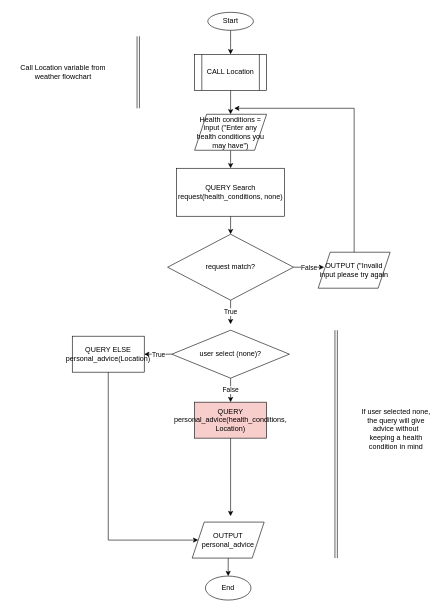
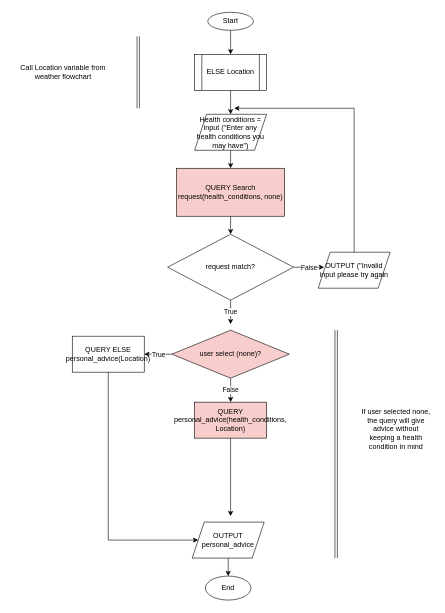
  <mxCell id="0" />
  <mxCell id="1" parent="0" />
  <mxCell id="2" style="edgeStyle=orthogonalEdgeStyle;rounded=0;orthogonalLoop=1;jettySize=auto;html=1;" edge="1" parent="1" source="3"><mxGeometry relative="1" as="geometry"><mxPoint x="384" y="90" as="targetPoint" /></mxGeometry></mxCell>
  <mxCell id="3" value="Start" style="ellipse;whiteSpace=wrap;html=1;" vertex="1" parent="1"><mxGeometry x="346" y="20" width="76" height="30" as="geometry" /></mxCell>
  <mxCell id="4" style="edgeStyle=orthogonalEdgeStyle;rounded=0;orthogonalLoop=1;jettySize=auto;html=1;" edge="1" parent="1" source="5"><mxGeometry relative="1" as="geometry"><mxPoint x="384" y="190" as="targetPoint" /></mxGeometry></mxCell>
- <mxCell id="5" value="CALL Location" style="shape=process;whiteSpace=wrap;html=1;backgroundOutline=1;" vertex="1" parent="1"><mxGeometry x="324" y="90" width="120" height="60" as="geometry" /></mxCell>
+ <mxCell id="5" value="ELSE Location" style="shape=process;whiteSpace=wrap;html=1;backgroundOutline=1;" vertex="1" parent="1"><mxGeometry x="324" y="90" width="120" height="60" as="geometry" /></mxCell>
  <mxCell id="6" style="edgeStyle=orthogonalEdgeStyle;rounded=0;orthogonalLoop=1;jettySize=auto;html=1;" edge="1" parent="1" source="7"><mxGeometry relative="1" as="geometry"><mxPoint x="384" y="280" as="targetPoint" /></mxGeometry></mxCell>
  <mxCell id="7" value="Health conditions = input (&quot;Enter any health conditions you may have&quot;)" style="shape=parallelogram;perimeter=parallelogramPerimeter;whiteSpace=wrap;html=1;fixedSize=1;" vertex="1" parent="1"><mxGeometry x="324" y="190" width="120" height="60" as="geometry" /></mxCell>
  <mxCell id="8" style="edgeStyle=orthogonalEdgeStyle;rounded=0;orthogonalLoop=1;jettySize=auto;html=1;" edge="1" parent="1" source="9"><mxGeometry relative="1" as="geometry"><mxPoint x="384" y="390" as="targetPoint" /></mxGeometry></mxCell>
- <mxCell id="9" value="QUERY Search request(health_conditions, none)" style="rounded=0;whiteSpace=wrap;html=1;" vertex="1" parent="1"><mxGeometry x="294" y="280" width="180" height="80" as="geometry" /></mxCell>
+ <mxCell id="9" value="QUERY Search request(health_conditions, none)" style="rounded=0;whiteSpace=wrap;html=1;fillColor=#f8cecc;" vertex="1" parent="1"><mxGeometry x="294" y="280" width="180" height="80" as="geometry" /></mxCell>
  <mxCell id="10" value="False" style="edgeStyle=orthogonalEdgeStyle;rounded=0;orthogonalLoop=1;jettySize=auto;html=1;" edge="1" parent="1" source="12"><mxGeometry relative="1" as="geometry"><mxPoint x="540" y="445" as="targetPoint" /></mxGeometry></mxCell>
  <mxCell id="11" value="True" style="edgeStyle=orthogonalEdgeStyle;rounded=0;orthogonalLoop=1;jettySize=auto;html=1;" edge="1" parent="1" source="12"><mxGeometry relative="1" as="geometry"><mxPoint x="384" y="540" as="targetPoint" /></mxGeometry></mxCell>
  <mxCell id="12" value="request match?" style="rhombus;whiteSpace=wrap;html=1;" vertex="1" parent="1"><mxGeometry x="279" y="390" width="210" height="110" as="geometry" /></mxCell>
  <mxCell id="13" value="OUTPUT (&quot;Invalid input please try again" style="shape=parallelogram;perimeter=parallelogramPerimeter;whiteSpace=wrap;html=1;fixedSize=1;" vertex="1" parent="1"><mxGeometry x="530" y="420" width="120" height="60" as="geometry" /></mxCell>
  <mxCell id="14" value="" style="endArrow=none;html=1;rounded=0;" edge="1" parent="1"><mxGeometry width="50" height="50" relative="1" as="geometry"><mxPoint x="590" y="420" as="sourcePoint" /><mxPoint x="590" y="180" as="targetPoint" /></mxGeometry></mxCell>
  <mxCell id="15" value="" style="endArrow=classic;html=1;rounded=0;" edge="1" parent="1"><mxGeometry width="50" height="50" relative="1" as="geometry"><mxPoint x="590" y="180" as="sourcePoint" /><mxPoint x="390" y="180" as="targetPoint" /></mxGeometry></mxCell>
  <mxCell id="16" value="True" style="edgeStyle=orthogonalEdgeStyle;rounded=0;orthogonalLoop=1;jettySize=auto;html=1;" edge="1" parent="1" source="18"><mxGeometry relative="1" as="geometry"><mxPoint x="240" y="590" as="targetPoint" /></mxGeometry></mxCell>
  <mxCell id="17" value="False" style="edgeStyle=orthogonalEdgeStyle;rounded=0;orthogonalLoop=1;jettySize=auto;html=1;" edge="1" parent="1" source="18"><mxGeometry relative="1" as="geometry"><mxPoint x="384" y="670" as="targetPoint" /></mxGeometry></mxCell>
- <mxCell id="18" value="user select (none)?" style="rhombus;whiteSpace=wrap;html=1;" vertex="1" parent="1"><mxGeometry x="286" y="550" width="196" height="80" as="geometry" /></mxCell>
+ <mxCell id="18" value="user select (none)?" style="rhombus;whiteSpace=wrap;html=1;fillColor=#f8cecc;" vertex="1" parent="1"><mxGeometry x="286" y="550" width="196" height="80" as="geometry" /></mxCell>
  <mxCell id="19" value="QUERY ELSE personal_advice(Location)" style="rounded=0;whiteSpace=wrap;html=1;" vertex="1" parent="1"><mxGeometry x="120" y="560" width="120" height="60" as="geometry" /></mxCell>
  <mxCell id="20" style="edgeStyle=orthogonalEdgeStyle;rounded=0;orthogonalLoop=1;jettySize=auto;html=1;" edge="1" parent="1" source="21"><mxGeometry relative="1" as="geometry"><mxPoint x="384" y="860" as="targetPoint" /></mxGeometry></mxCell>
  <mxCell id="21" value="QUERY personal_advice(health_conditions, Location)" style="rounded=0;whiteSpace=wrap;html=1;fillColor=#f8cecc;" vertex="1" parent="1"><mxGeometry x="324" y="670" width="120" height="60" as="geometry" /></mxCell>
  <mxCell id="22" style="edgeStyle=orthogonalEdgeStyle;rounded=0;orthogonalLoop=1;jettySize=auto;html=1;" edge="1" parent="1" source="23"><mxGeometry relative="1" as="geometry"><mxPoint x="380" y="960" as="targetPoint" /></mxGeometry></mxCell>
  <mxCell id="23" value="OUTPUT personal_advice" style="shape=parallelogram;perimeter=parallelogramPerimeter;whiteSpace=wrap;html=1;fixedSize=1;" vertex="1" parent="1"><mxGeometry x="320" y="870" width="120" height="60" as="geometry" /></mxCell>
  <mxCell id="24" value="" style="endArrow=none;html=1;rounded=0;" edge="1" parent="1"><mxGeometry width="50" height="50" relative="1" as="geometry"><mxPoint x="180" y="900" as="sourcePoint" /><mxPoint x="180" y="620" as="targetPoint" /></mxGeometry></mxCell>
  <mxCell id="25" value="" style="endArrow=classic;html=1;rounded=0;entryX=0;entryY=0.5;entryDx=0;entryDy=0;" edge="1" parent="1" target="23"><mxGeometry width="50" height="50" relative="1" as="geometry"><mxPoint x="180" y="900" as="sourcePoint" /><mxPoint x="310" y="900" as="targetPoint" /></mxGeometry></mxCell>
  <mxCell id="26" value="End" style="ellipse;whiteSpace=wrap;html=1;" vertex="1" parent="1"><mxGeometry x="342" y="960" width="76" height="40" as="geometry" /></mxCell>
  <mxCell id="27" value="" style="endArrow=none;html=1;rounded=0;shape=link;" edge="1" parent="1"><mxGeometry width="50" height="50" relative="1" as="geometry"><mxPoint x="230" y="180" as="sourcePoint" /><mxPoint x="230" y="60" as="targetPoint" /></mxGeometry></mxCell>
  <mxCell id="28" value="Call Location variable from weather flowchart" style="text;html=1;align=center;verticalAlign=middle;whiteSpace=wrap;rounded=0;" vertex="1" parent="1"><mxGeometry x="20" y="70" width="170" height="100" as="geometry" /></mxCell>
  <mxCell id="29" value="" style="endArrow=none;html=1;rounded=0;shape=link;" edge="1" parent="1"><mxGeometry width="50" height="50" relative="1" as="geometry"><mxPoint x="560" y="930" as="sourcePoint" /><mxPoint x="560" y="550" as="targetPoint" /></mxGeometry></mxCell>
  <mxCell id="30" value="If user selected none, the query will give advice without keeping a health condition in mind" style="text;html=1;align=center;verticalAlign=middle;whiteSpace=wrap;rounded=0;" vertex="1" parent="1"><mxGeometry x="600" y="690" width="120" height="50" as="geometry" /></mxCell>
